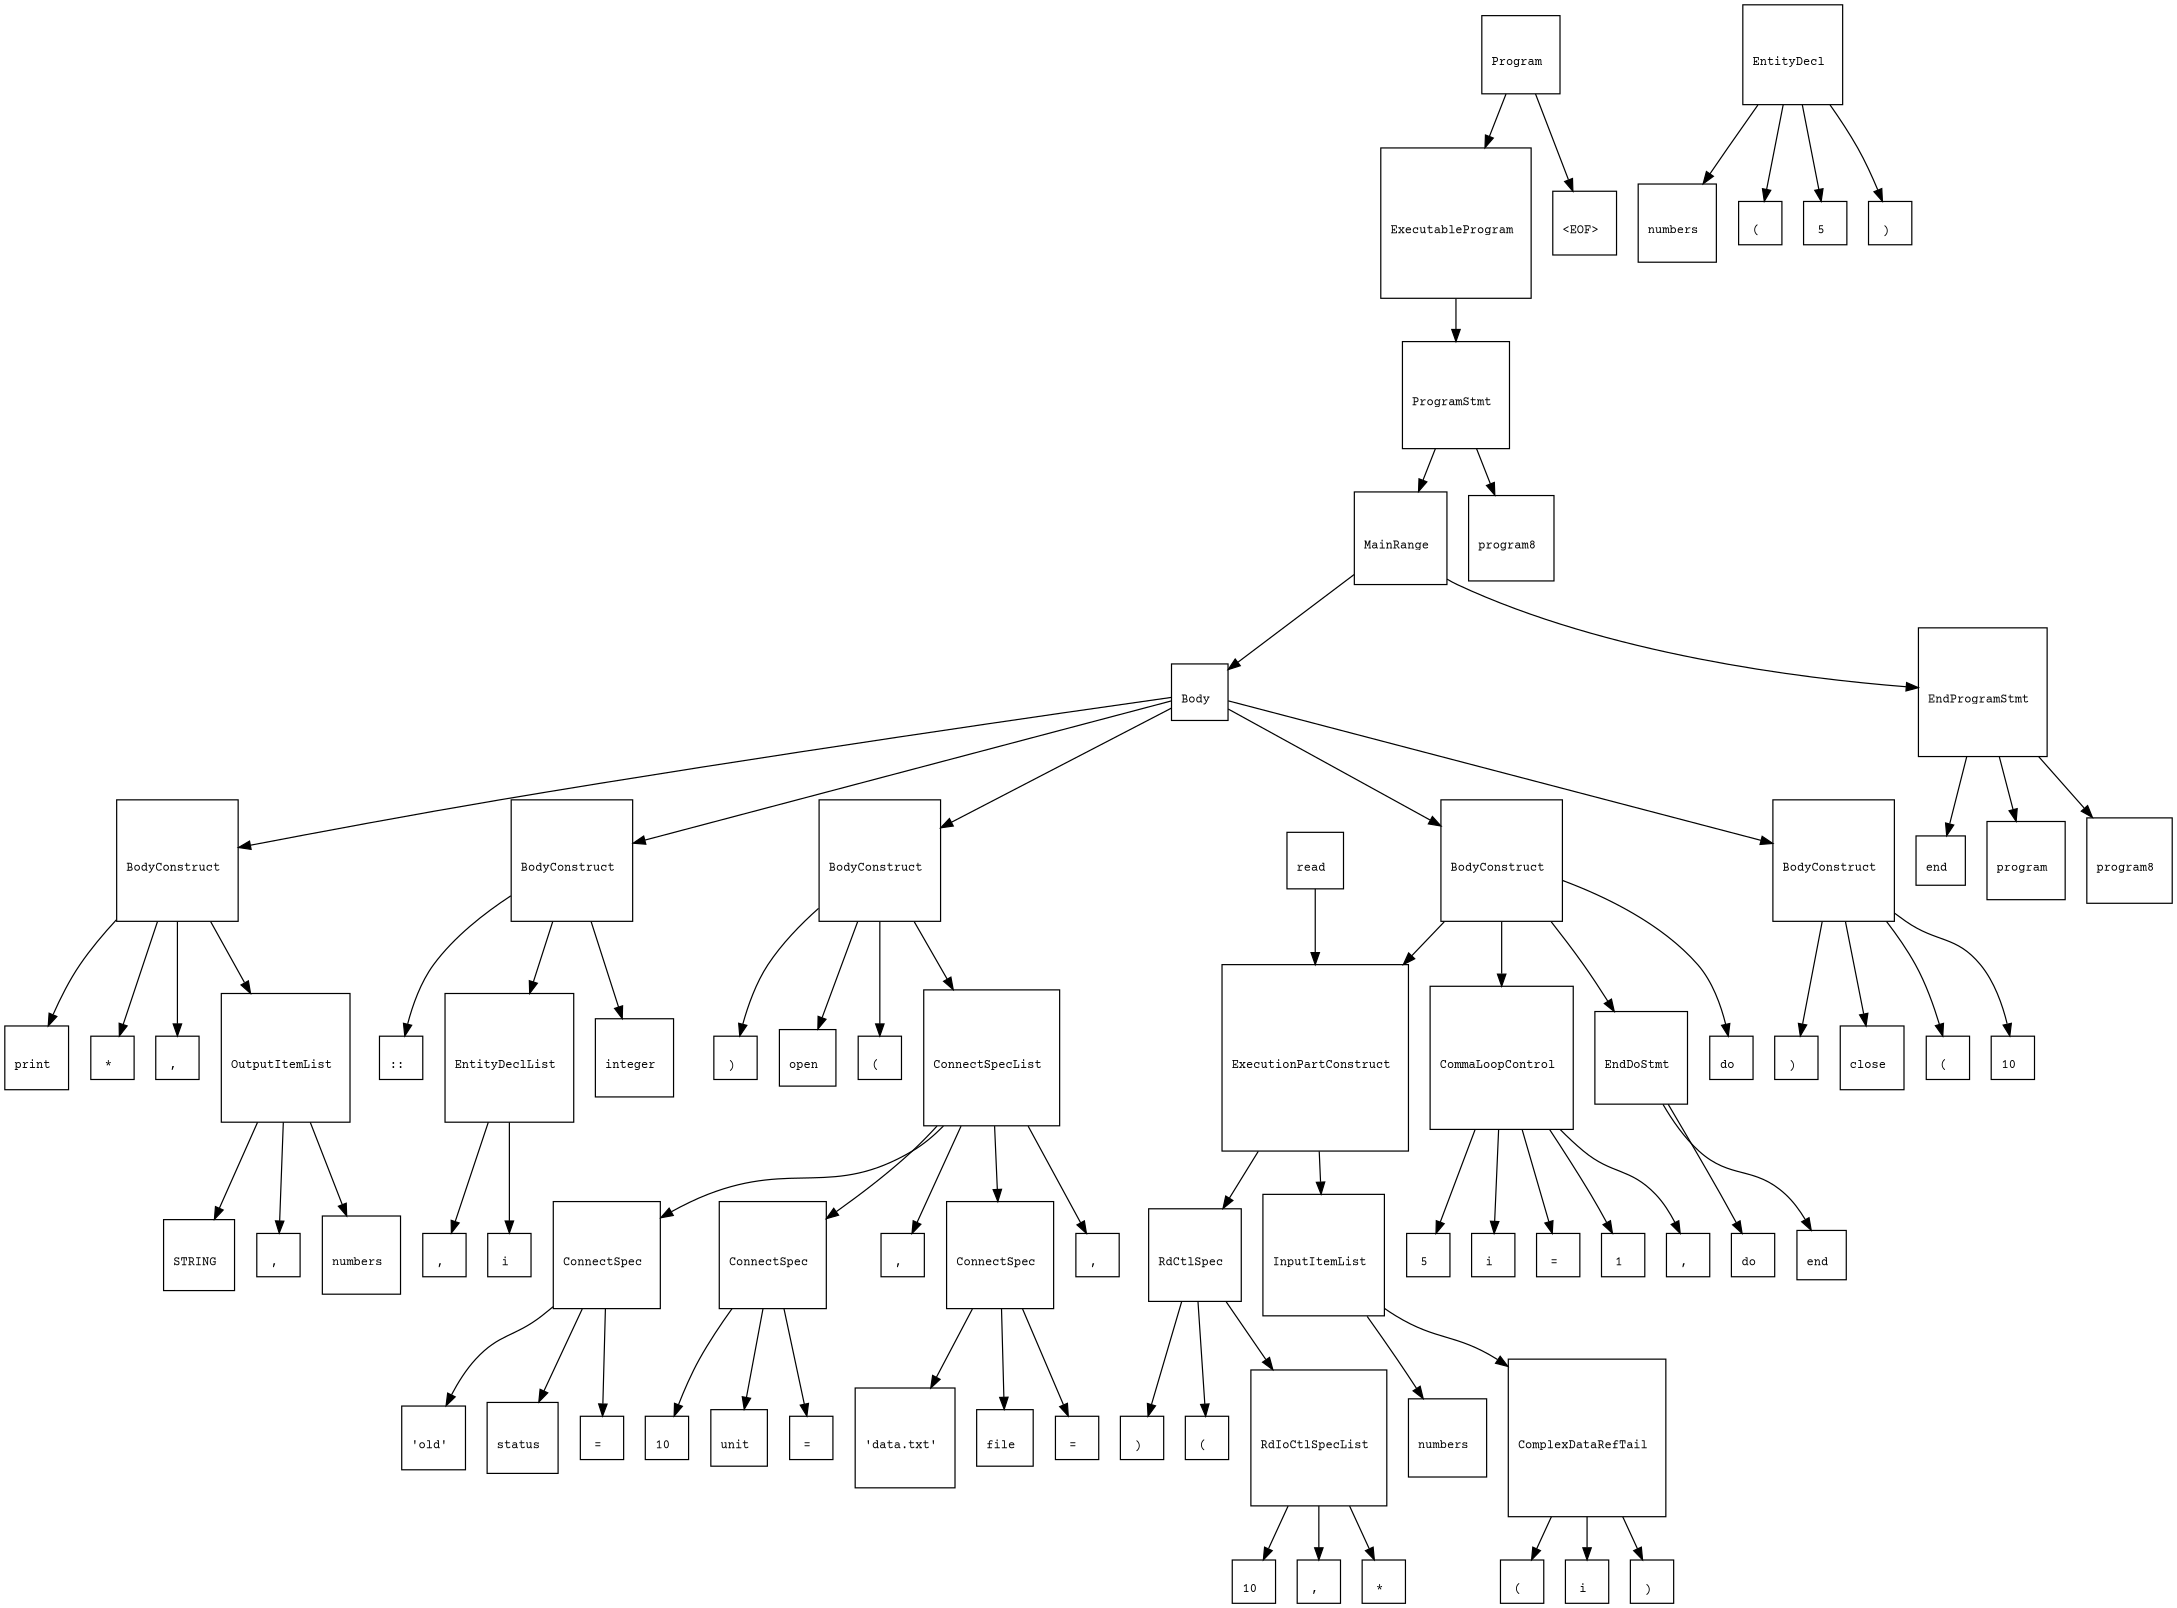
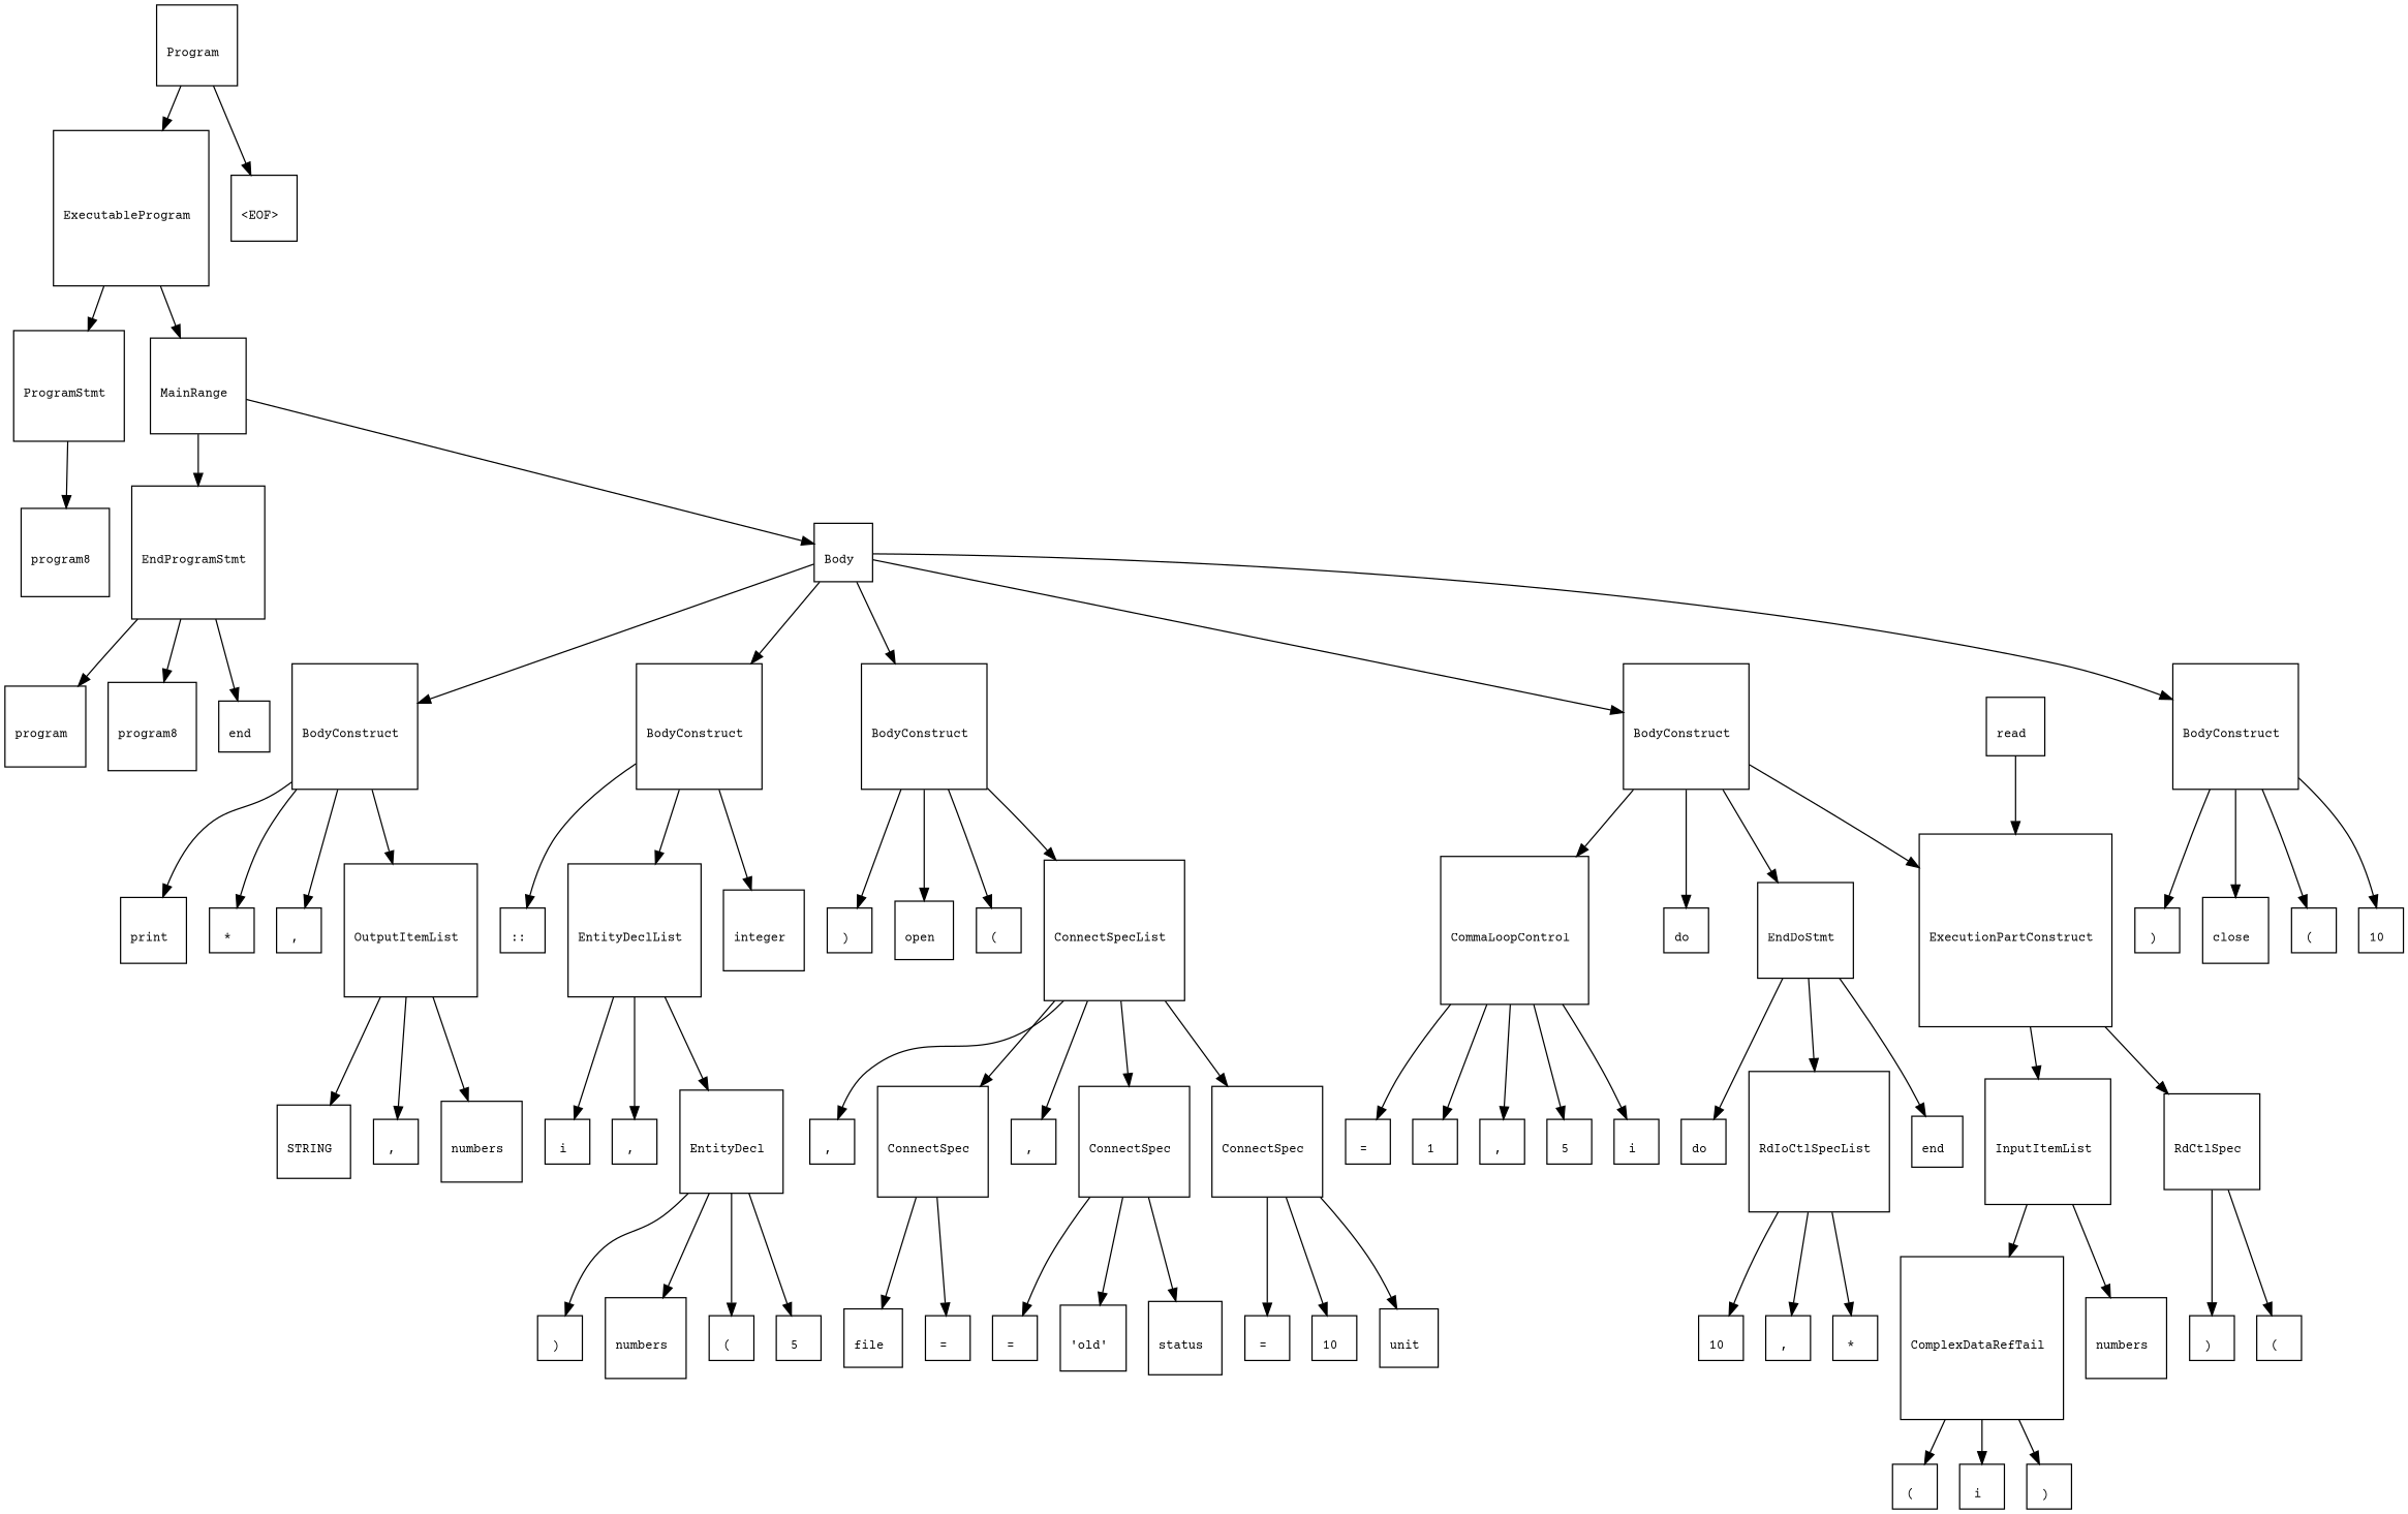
  digraph {
    fontname="Courier Prime"
    node [fontname="Courier Prime" fontsize=10 shape=square]
    edge [fontname="Courier Prime"]
    n1 [label="\lProgram \n"]
    n2 [label="\lExecutableProgram \n"]
    n3 [label="\l&lt;EOF&gt; \n"]
    n4 [label="\lProgramStmt \n"]
    n5 [label="\lMainRange \n"]
    n6 [label="\lprogram8 \n"]
    n7 [label="\lBody \n"]
    n8 [label="\lEndProgramStmt \n"]
    n9 [label="\lBodyConstruct \n"]
    n10 [label="\lBodyConstruct \n"]
    n11 [label="\lBodyConstruct \n"]
    n12 [label="\lBodyConstruct \n"]
    n13 [label="\lBodyConstruct \n"]
    n14 [label="\lend \n"]
    n15 [label="\lprogram \n"]
    n16 [label="\lprogram8 \n"]
    n17 [label="\linteger \n"]
    n18 [label="\l:: \n"]
    n19 [label="\lEntityDeclList \n"]
    n20 [label="\lopen \n"]
    n21 [label="\l( \n"]
    n22 [label="\lConnectSpecList \n"]
    n23 [label="\l) \n"]
    n24 [label="\ldo \n"]
    n25 [label="\lCommaLoopControl \n"]
    n26 [label="\lExecutionPartConstruct \n"]
    n27 [label="\lEndDoStmt \n"]
    n28 [label="\lclose \n"]
    n29 [label="\l( \n"]
    n30 [label="\l10 \n"]
    n31 [label="\l) \n"]
    n32 [label="\lprint \n"]
    n33 [label="\l* \n"]
    n34 [label="\l, \n"]
    n35 [label="\lOutputItemList \n"]
    n36 [label="\li \n"]
    n37 [label="\l, \n"]
    n38 [label="\lEntityDecl \n"]
    n39 [label="\lnumbers \n"]
    n40 [label="\l( \n"]
    n41 [label="\l5 \n"]
    n42 [label="\l) \n"]
    n43 [label="\lConnectSpec \n"]
    n44 [label="\l, \n"]
    n45 [label="\lConnectSpec \n"]
    n46 [label="\l, \n"]
    n47 [label="\lConnectSpec \n"]
    n48 [label="\lunit \n"]
    n49 [label="\l= \n"]
    n50 [label="\l10 \n"]
    n51 [label="\lfile \n"]
    n52 [label="\l= \n"]
-   n53 [label="\l'data.txt' \n"]
    n54 [label="\lstatus \n"]
    n55 [label="\l= \n"]
    n56 [label="\l'old' \n"]
    n57 [label="\li \n"]
    n58 [label="\l= \n"]
    n59 [label="\l1 \n"]
    n60 [label="\l, \n"]
    n61 [label="\l5 \n"]
    n62 [label="\lRdCtlSpec \n"]
    n63 [label="\lInputItemList \n"]
    n64 [label="\lend \n"]
    n65 [label="\ldo \n"]
    n66 [label="\lread \n"]
    n67 [label="\l( \n"]
    n68 [label="\lRdIoCtlSpecList \n"]
    n69 [label="\l) \n"]
    n70 [label="\lnumbers \n"]
    n71 [label="\lComplexDataRefTail \n"]
    n72 [label="\l10 \n"]
    n73 [label="\l, \n"]
    n74 [label="\l* \n"]
    n75 [label="\l( \n"]
    n76 [label="\li \n"]
    n77 [label="\l) \n"]
    n78 [label="\lSTRING \n"]
    n79 [label="\l, \n"]
    n80 [label="\lnumbers \n"]
    n1 -> n2
    n1 -> n3
    n2 -> n4
-   n4 -> n5
+   n2 -> n5
    n4 -> n6
    n5 -> n7
    n5 -> n8
    n7 -> n9
    n7 -> n10
    n7 -> n11
    n7 -> n12
    n7 -> n13
    n8 -> n14
    n8 -> n15
    n8 -> n16
    n9 -> n17
    n9 -> n18
    n9 -> n19
    n10 -> n20
    n10 -> n21
    n10 -> n22
    n10 -> n23
    n11 -> n24
    n11 -> n25
    n11 -> n26
    n11 -> n27
    n12 -> n28
    n12 -> n29
    n12 -> n30
    n12 -> n31
    n13 -> n32
    n13 -> n33
    n13 -> n34
    n13 -> n35
    n19 -> n36
    n19 -> n37
+   n19 -> n38
    n22 -> n43
    n22 -> n44
    n22 -> n45
    n22 -> n46
    n22 -> n47
    n25 -> n57
    n25 -> n58
    n25 -> n59
    n25 -> n60
    n25 -> n61
    n26 -> n62
    n26 -> n63
    n27 -> n64
    n27 -> n65
    n35 -> n78
    n35 -> n79
    n35 -> n80
    n38 -> n39
    n38 -> n40
    n38 -> n41
    n38 -> n42
    n43 -> n48
    n43 -> n49
    n43 -> n50
    n45 -> n51
    n45 -> n52
-   n45 -> n53
    n47 -> n54
    n47 -> n55
    n47 -> n56
    n62 -> n67
-   n62 -> n68
+   n27 -> n68
    n62 -> n69
    n63 -> n70
    n63 -> n71
    n66 -> n26
    n68 -> n72
    n68 -> n73
    n68 -> n74
    n71 -> n75
    n71 -> n76
    n71 -> n77
  }
